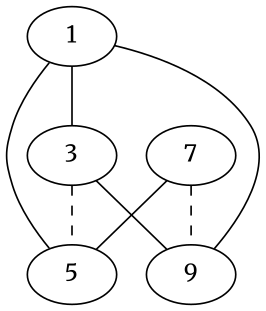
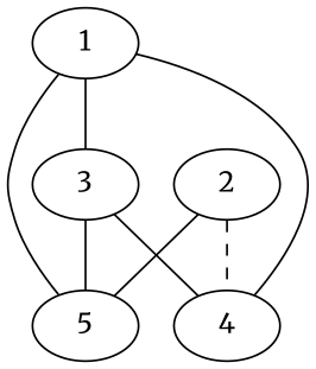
  graph {
    fontname=Merriweather
    node [fontname=Merriweather]
    edge [fontname=Merriweather style=solid]
    1
-   4 [label=9]
+   4
    5
    3
-   2 [label=7]
+   2
    1 -- 4
    1 -- 5
    1 -- 3
    3 -- 4
-   3 -- 5 [style=dashed]
+   3 -- 5
    2 -- 4 [style=dashed]
    2 -- 5
  }
